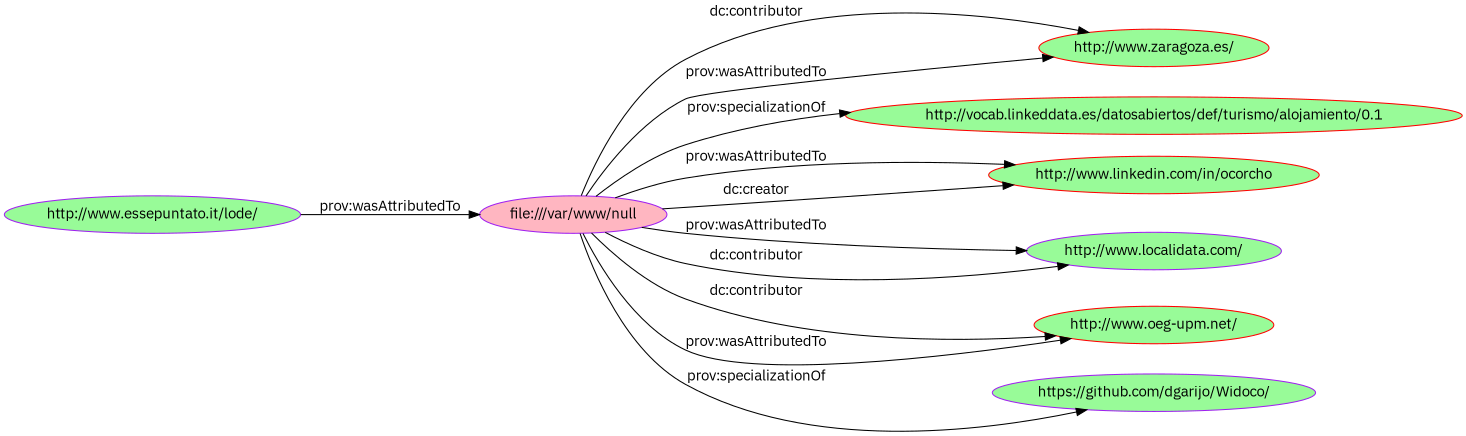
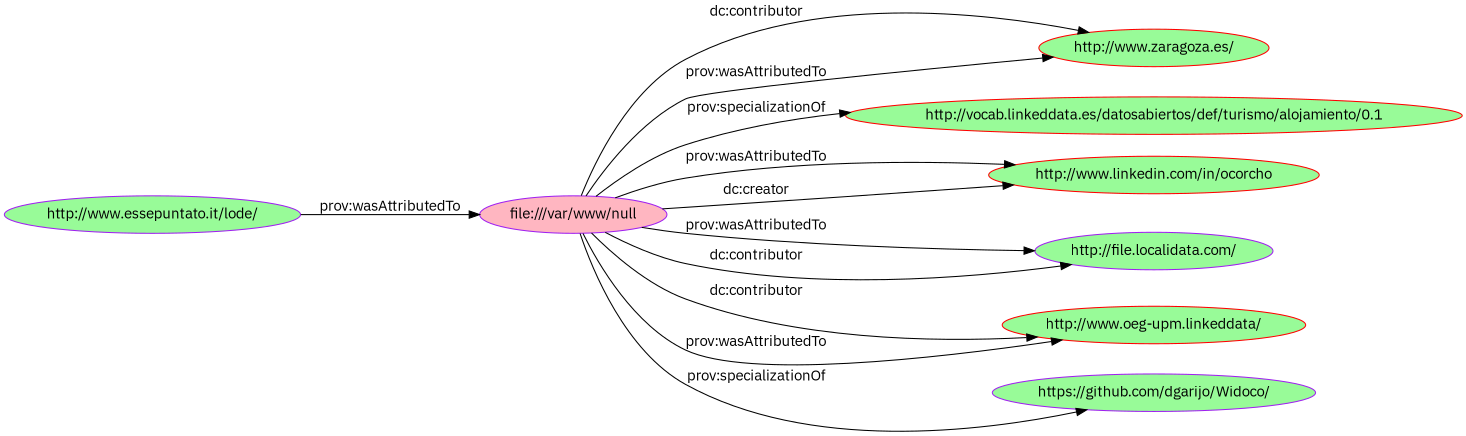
  digraph {
    fontname="IBM Plex Sans"
    rankdir=LR
    node [color=purple fillcolor=palegreen fontname="IBM Plex Sans" style=filled]
    edge [fontname="IBM Plex Sans"]
    "file:///var/www/null" [fillcolor=lightpink]
    "http://www.zaragoza.es/" [color=red]
    "http://vocab.linkeddata.es/datosabiertos/def/turismo/alojamiento/0.1" [color=red]
    "http://www.linkedin.com/in/ocorcho" [color=red]
-   "http://www.localidata.com/"
-   "http://www.oeg-upm.net/" [color=red]
+   "http://www.localidata.com/" [label="http://file.localidata.com/"]
+   "http://www.oeg-upm.net/" [color=red label="http://www.oeg-upm.linkeddata/"]
    "https://github.com/dgarijo/Widoco/"
    "http://www.essepuntato.it/lode/"
    "file:///var/www/null" -> "http://www.zaragoza.es/" [label="dc:contributor"]
    "file:///var/www/null" -> "http://www.zaragoza.es/" [label="prov:wasAttributedTo"]
    "file:///var/www/null" -> "http://vocab.linkeddata.es/datosabiertos/def/turismo/alojamiento/0.1" [label="prov:specializationOf"]
    "file:///var/www/null" -> "http://www.linkedin.com/in/ocorcho" [label="prov:wasAttributedTo"]
    "file:///var/www/null" -> "http://www.linkedin.com/in/ocorcho" [label="dc:creator"]
    "file:///var/www/null" -> "http://www.localidata.com/" [label="prov:wasAttributedTo"]
    "file:///var/www/null" -> "http://www.localidata.com/" [label="dc:contributor"]
    "file:///var/www/null" -> "http://www.oeg-upm.net/" [label="dc:contributor"]
    "file:///var/www/null" -> "http://www.oeg-upm.net/" [label="prov:wasAttributedTo"]
    "file:///var/www/null" -> "https://github.com/dgarijo/Widoco/" [label="prov:specializationOf"]
    "http://www.essepuntato.it/lode/" -> "file:///var/www/null" [label="prov:wasAttributedTo"]
  }
